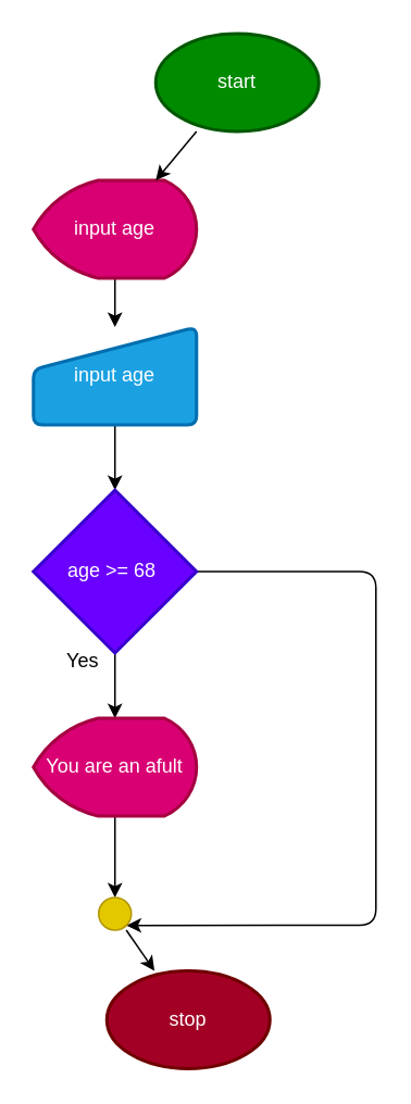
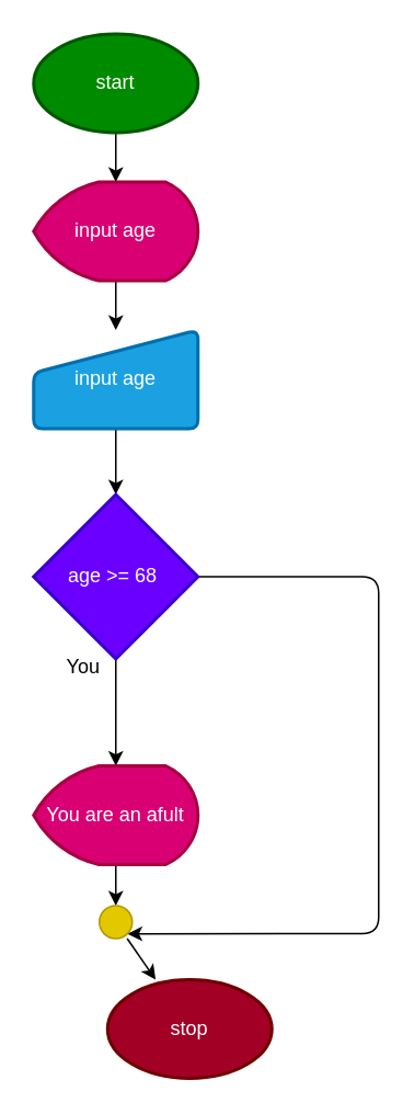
  <mxCell id="0" />
  <mxCell id="1" parent="0" />
  <mxCell id="2" value="" style="edgeStyle=none;html=1;" parent="1" source="3" target="8" edge="1"><mxGeometry relative="1" as="geometry" /></mxCell>
  <mxCell id="3" value="input age" style="html=1;strokeWidth=2;shape=manualInput;whiteSpace=wrap;rounded=1;size=26;arcSize=11;fillColor=#1ba1e2;fontColor=#ffffff;strokeColor=#006EAF;" parent="1" vertex="1"><mxGeometry x="20" y="200" width="100" height="60" as="geometry" /></mxCell>
  <mxCell id="4" value="" style="edgeStyle=none;html=1;" parent="1" source="5" target="3" edge="1"><mxGeometry relative="1" as="geometry" /></mxCell>
  <mxCell id="5" value="input age" style="strokeWidth=2;html=1;shape=mxgraph.flowchart.display;whiteSpace=wrap;fillColor=#d80073;fontColor=#ffffff;strokeColor=#A50040;" parent="1" vertex="1"><mxGeometry x="20" y="110" width="100" height="60" as="geometry" /></mxCell>
  <mxCell id="6" value="" style="edgeStyle=none;html=1;" parent="1" source="8" target="10" edge="1"><mxGeometry relative="1" as="geometry" /></mxCell>
  <mxCell id="7" style="edgeStyle=none;html=1;entryX=0.855;entryY=0.855;entryDx=0;entryDy=0;entryPerimeter=0;" parent="1" source="8" target="16" edge="1"><mxGeometry relative="1" as="geometry"><Array as="points"><mxPoint x="230" y="350" /><mxPoint x="230" y="567" /></Array></mxGeometry></mxCell>
  <mxCell id="8" value="age &amp;gt;= 68&amp;nbsp;" style="strokeWidth=2;html=1;shape=mxgraph.flowchart.decision;whiteSpace=wrap;fillColor=#6a00ff;fontColor=#ffffff;strokeColor=#3700CC;" parent="1" vertex="1"><mxGeometry x="20" y="300" width="100" height="100" as="geometry" /></mxCell>
  <mxCell id="9" value="" style="edgeStyle=none;html=1;" parent="1" source="10" target="16" edge="1"><mxGeometry relative="1" as="geometry" /></mxCell>
- <mxCell id="10" value="You are an afult" style="strokeWidth=2;html=1;shape=mxgraph.flowchart.display;whiteSpace=wrap;fillColor=#d80073;fontColor=#ffffff;strokeColor=#A50040;" parent="1" vertex="1"><mxGeometry x="20" y="440" width="100" height="60" as="geometry" /></mxCell>
- <mxCell id="11" value="Yes" style="text;html=1;align=center;verticalAlign=middle;resizable=0;points=[];autosize=1;strokeColor=none;fillColor=none;" parent="1" vertex="1"><mxGeometry x="30" y="390" width="40" height="30" as="geometry" /></mxCell>
+ <mxCell id="10" value="You are an afult" style="strokeWidth=2;html=1;shape=mxgraph.flowchart.display;whiteSpace=wrap;fillColor=#d80073;fontColor=#ffffff;strokeColor=#A50040;" parent="1" vertex="1"><mxGeometry x="20" y="465" width="100" height="60" as="geometry" /></mxCell>
+ <mxCell id="11" value="You" style="text;html=1;align=center;verticalAlign=middle;resizable=0;points=[];autosize=1;strokeColor=none;fillColor=none;" parent="1" vertex="1"><mxGeometry x="30" y="390" width="40" height="30" as="geometry" /></mxCell>
  <mxCell id="12" value="" style="edgeStyle=none;html=1;" parent="1" source="13" target="5" edge="1"><mxGeometry relative="1" as="geometry" /></mxCell>
- <mxCell id="13" value="start" style="strokeWidth=2;html=1;shape=mxgraph.flowchart.start_1;whiteSpace=wrap;fillColor=#008a00;fontColor=#ffffff;strokeColor=#005700;" parent="1" vertex="1"><mxGeometry x="95" y="20" width="100" height="60" as="geometry" /></mxCell>
+ <mxCell id="13" value="start" style="strokeWidth=2;html=1;shape=mxgraph.flowchart.start_1;whiteSpace=wrap;fillColor=#008a00;fontColor=#ffffff;strokeColor=#005700;" parent="1" vertex="1"><mxGeometry x="20" y="20" width="100" height="60" as="geometry" /></mxCell>
  <mxCell id="14" value="stop" style="strokeWidth=2;html=1;shape=mxgraph.flowchart.start_1;whiteSpace=wrap;fillColor=#a20025;fontColor=#ffffff;strokeColor=#6F0000;" parent="1" vertex="1"><mxGeometry x="65" y="595" width="100" height="60" as="geometry" /></mxCell>
  <mxCell id="15" value="" style="edgeStyle=none;html=1;" parent="1" source="16" target="14" edge="1"><mxGeometry relative="1" as="geometry" /></mxCell>
  <mxCell id="16" value="" style="verticalLabelPosition=bottom;verticalAlign=top;html=1;shape=mxgraph.flowchart.on-page_reference;fillColor=#e3c800;fontColor=#000000;strokeColor=#B09500;" parent="1" vertex="1"><mxGeometry x="60" y="550" width="20" height="20" as="geometry" /></mxCell>
